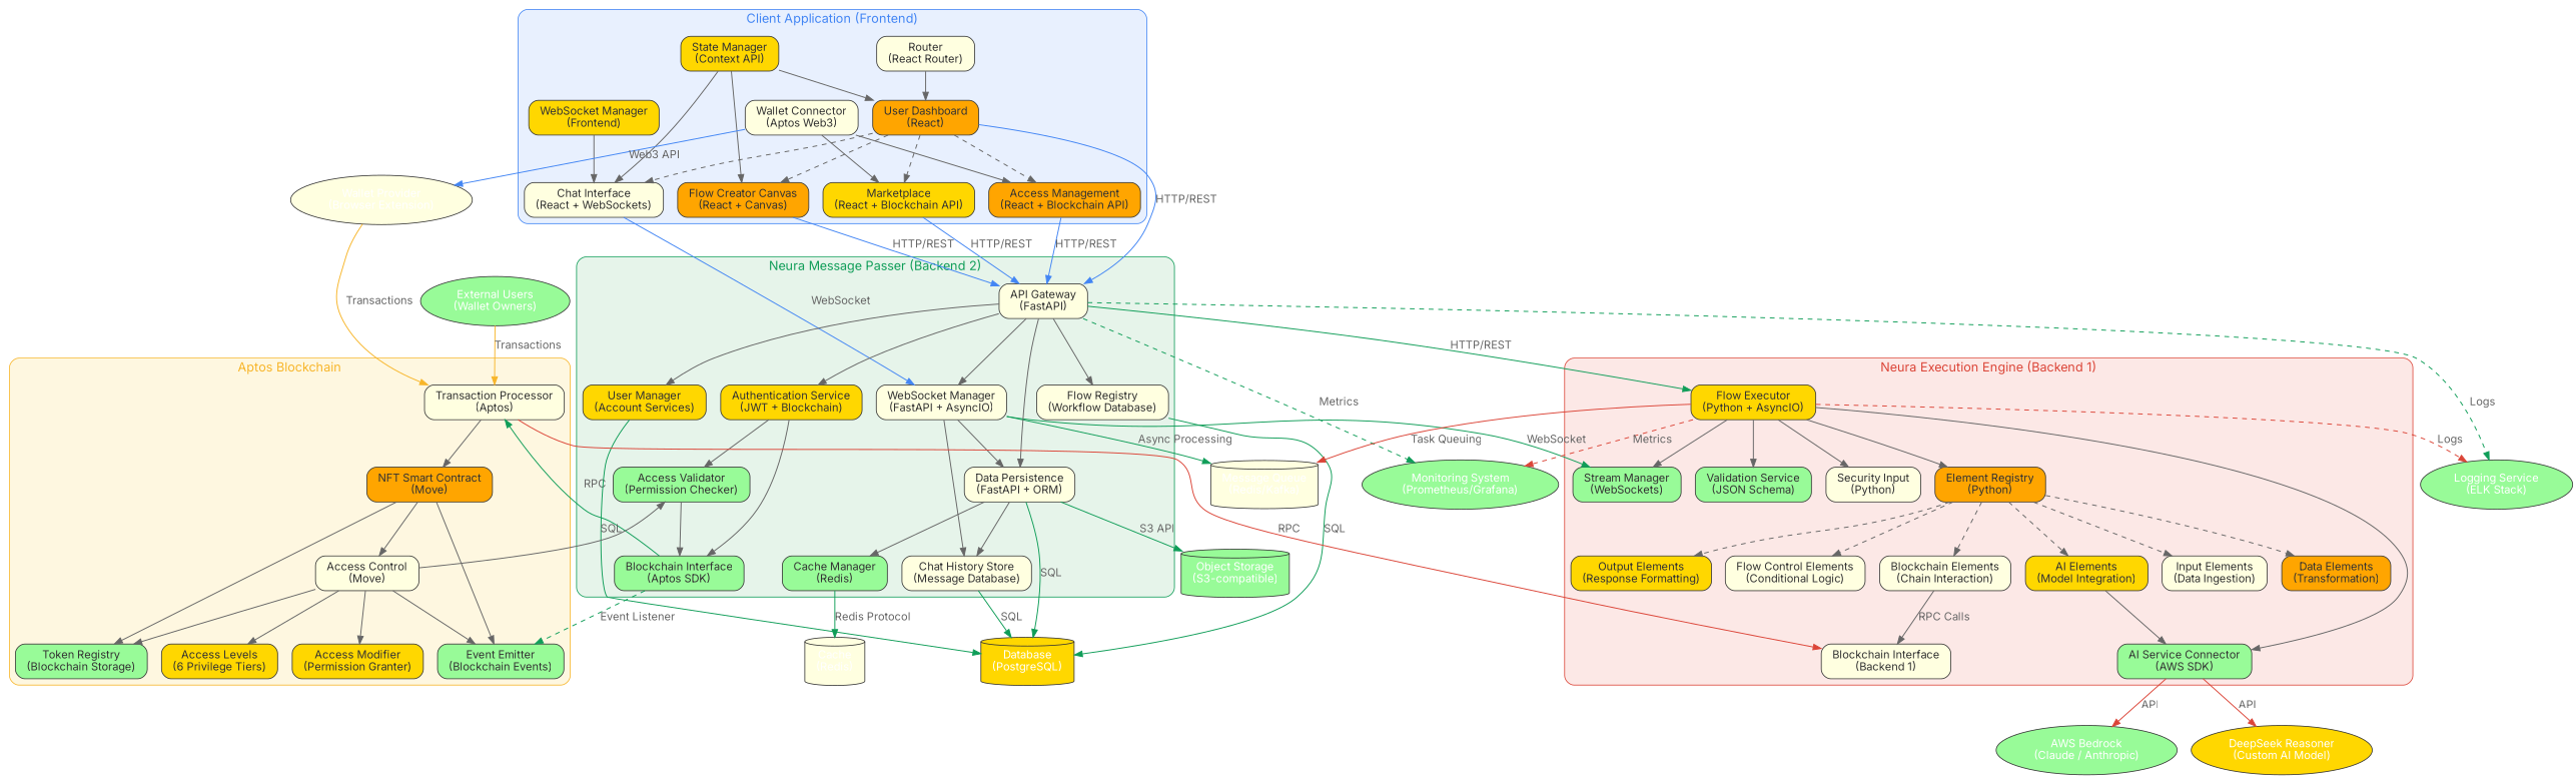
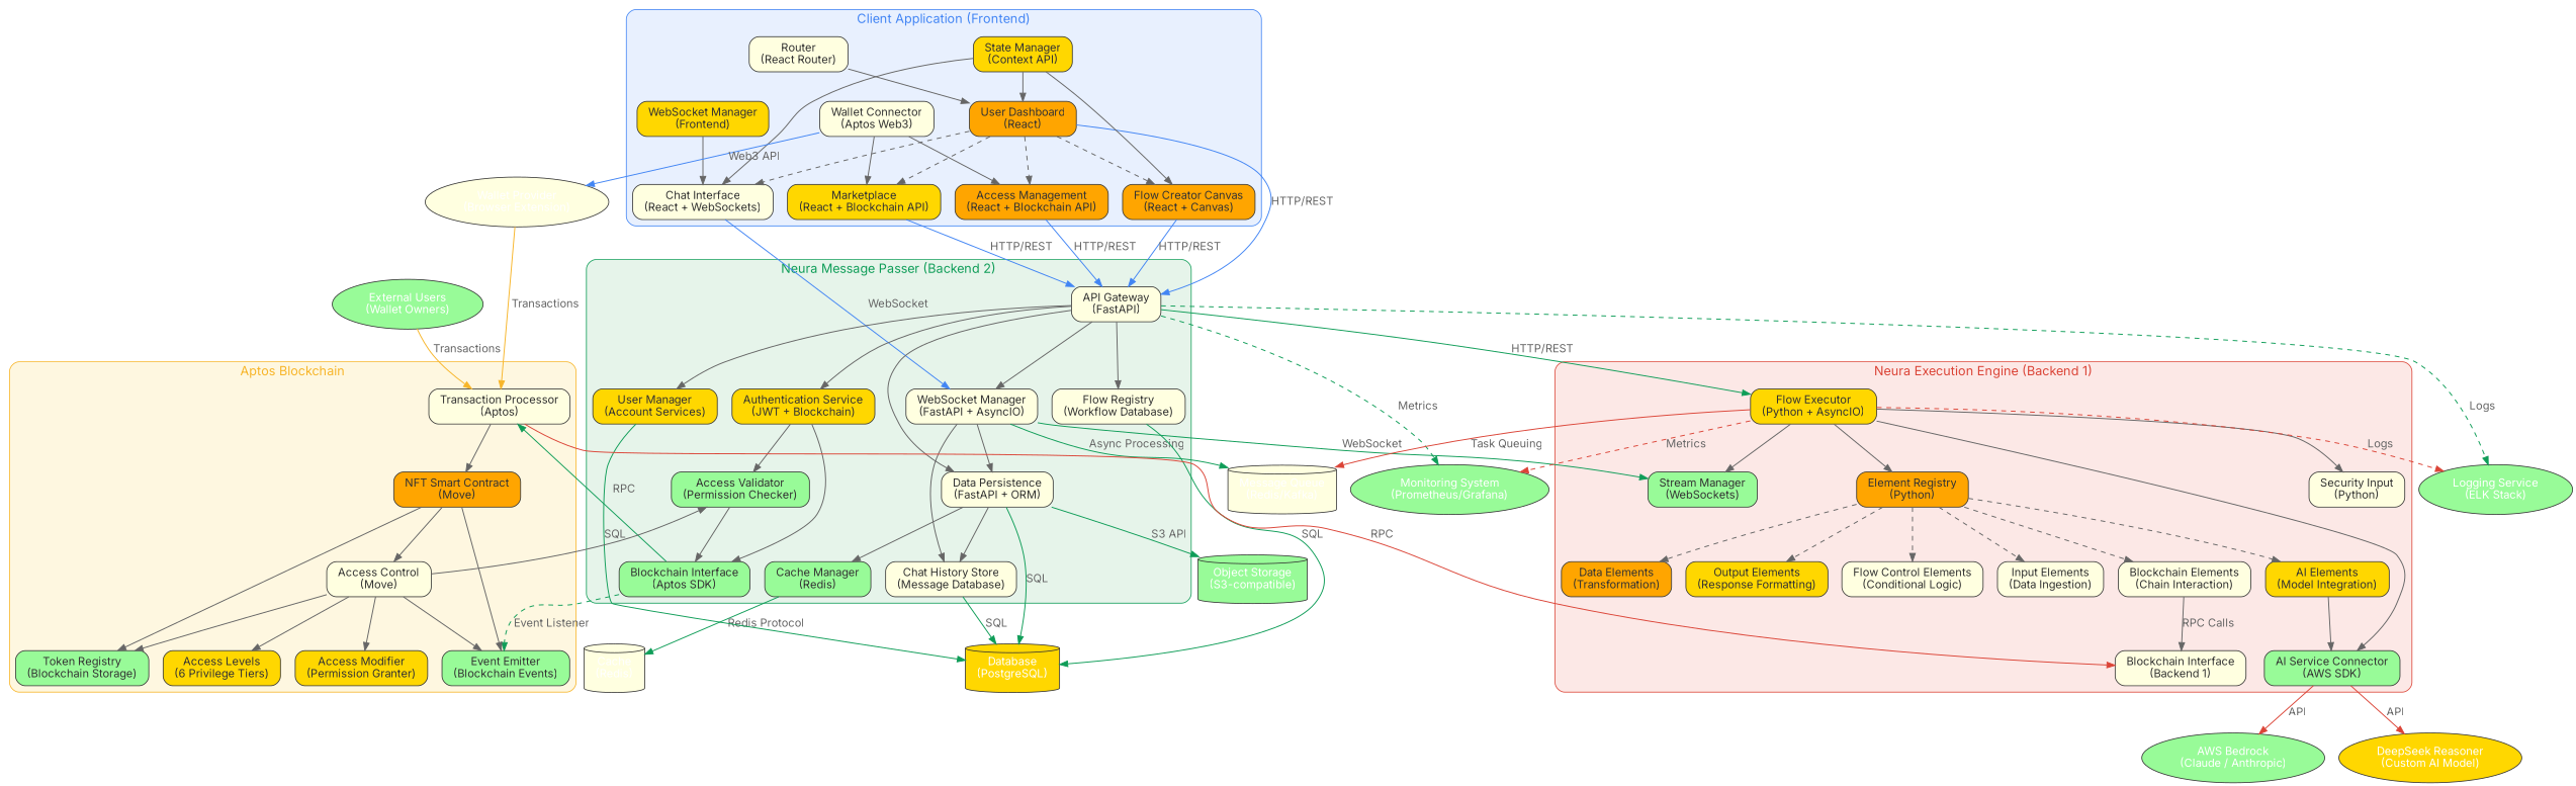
  digraph {
    bgcolor=white
    fontname=Inter
    rankdir=TB
    node [color="#333333" fillcolor=lightyellow fontcolor="#333333" fontname=Inter margin="0.2,0.1" shape=box style="rounded,filled"]
    edge [color="#666666" fontcolor="#666666" fontname=Inter penwidth=1.2]
    n1 [fillcolor=orange label="Flow Creator Canvas\n(React + Canvas)"]
    n2 [label="Chat Interface\n(React + WebSockets)"]
    n3 [fillcolor=gold label="Marketplace\n(React + Blockchain API)"]
    n4 [fillcolor=orange label="Access Management\n(React + Blockchain API)"]
    n5 [fillcolor=orange label="User Dashboard\n(React)"]
    n6 [label="Router\n(React Router)"]
    n7 [fillcolor=gold label="State Manager\n(Context API)"]
    n8 [fillcolor=gold label="WebSocket Manager\n(Frontend)"]
    n9 [label="Wallet Connector\n(Aptos Web3)"]
    n10 [fillcolor=gold label="Authentication Service\n(JWT + Blockchain)"]
    n11 [fillcolor=palegreen label="Blockchain Interface\n(Aptos SDK)"]
    n12 [fillcolor=palegreen label="Access Validator\n(Permission Checker)"]
    n13 [label="Data Persistence\n(FastAPI + ORM)"]
    n14 [fillcolor=palegreen label="Cache Manager\n(Redis)"]
    n15 [label="Chat History Store\n(Message Database)"]
    n16 [label="WebSocket Manager\n(FastAPI + AsyncIO)"]
    n17 [label="API Gateway\n(FastAPI)"]
    n18 [fillcolor=gold label="User Manager\n(Account Services)"]
    n19 [label="Flow Registry\n(Workflow Database)"]
    n20 [fillcolor=gold label="Flow Executor\n(Python + AsyncIO)"]
    n21 [fillcolor=orange label="Element Registry\n(Python)"]
    n22 [fillcolor=palegreen label="Stream Manager\n(WebSockets)"]
    n23 [fillcolor=palegreen label="AI Service Connector\n(AWS SDK)"]
-   n24 [fillcolor=palegreen label="Validation Service\n(JSON Schema)"]
    n25 [label="Security Input\n(Python)"]
    n26 [label="Flow Control Elements\n(Conditional Logic)"]
    n27 [label="Input Elements\n(Data Ingestion)"]
    n28 [fillcolor=gold label="AI Elements\n(Model Integration)"]
    n29 [fillcolor=orange label="Data Elements\n(Transformation)"]
    n30 [label="Blockchain Elements\n(Chain Interaction)"]
    n31 [fillcolor=gold label="Output Elements\n(Response Formatting)"]
    n32 [label="Blockchain Interface\n(Backend 1)"]
    n33 [fillcolor=orange label="NFT Smart Contract\n(Move)"]
    n34 [label="Access Control\n(Move)"]
    n35 [fillcolor=palegreen label="Token Registry\n(Blockchain Storage)"]
    n36 [fillcolor=palegreen label="Event Emitter\n(Blockchain Events)"]
    n37 [fillcolor=gold label="Access Levels\n(6 Privilege Tiers)"]
    n38 [fillcolor=gold label="Access Modifier\n(Permission Granter)"]
    n39 [label="Transaction Processor\n(Aptos)"]
    n40 [fontcolor=white label="Wallet Provider\n(Browser Extension)" shape=ellipse style=filled]
    n41 [fillcolor=gold fontcolor=white label="Database\n(PostgreSQL)" shape=cylinder style=filled]
    n42 [fillcolor=palegreen fontcolor=white label="Object Storage\n(S3-compatible)" shape=cylinder style=filled]
    n43 [fontcolor=white label="Cache\n(Redis)" shape=cylinder style=filled]
    n44 [fontcolor=white label="Message Queue\n(Redis/Kafka)" shape=cylinder style=filled]
    n45 [fillcolor=palegreen fontcolor=white label="Monitoring System\n(Prometheus/Grafana)" shape=ellipse style=filled]
    n46 [fillcolor=palegreen fontcolor=white label="Logging Service\n(ELK Stack)" shape=ellipse style=filled]
    n47 [fillcolor=palegreen fontcolor=white label="AWS Bedrock\n(Claude / Anthropic)" shape=ellipse style=filled]
    n48 [fillcolor=gold fontcolor=white label="DeepSeek Reasoner\n(Custom AI Model)" shape=ellipse style=filled]
    n49 [fillcolor=palegreen fontcolor=white label="External Users\n(Wallet Owners)" shape=ellipse style=filled]
    subgraph cluster_1 {
      color="#4285F4"
      fillcolor="#E8F0FE"
      fontcolor="#4285F4"
      fontsize=16
      label="Client Application (Frontend)"
      style="rounded,filled"
      n1
      n2
      n3
      n4
      n5
      n6
      n7
      n8
      n9
    }
    subgraph cluster_2 {
      color="#0F9D58"
      fillcolor="#E6F4EA"
      fontcolor="#0F9D58"
      fontsize=16
      label="Neura Message Passer (Backend 2)"
      style="rounded,filled"
      n10
      n11
      n12
      n13
      n14
      n15
      n16
      n17
      n18
      n19
    }
    subgraph cluster_3 {
      color="#DB4437"
      fillcolor="#FCE8E6"
      fontcolor="#DB4437"
      fontsize=16
      label="Neura Execution Engine (Backend 1)"
      style="rounded,filled"
      n20
      n21
      n22
      n23
-     n24
      n25
      n26
      n27
      n28
      n29
      n30
      n31
      n32
    }
    subgraph cluster_4 {
      color="#F7B529"
      fillcolor="#FEF7E0"
      fontcolor="#F7B529"
      fontsize=16
      label="Aptos Blockchain"
      style="rounded,filled"
      n33
      n34
      n35
      n36
      n37
      n38
      n39
    }
    n1 -> n17 [color="#4285F4" label="HTTP/REST"]
    n2 -> n16 [color="#4285F4" label=WebSocket style=bold]
    n3 -> n17 [color="#4285F4" label="HTTP/REST"]
    n4 -> n17 [color="#4285F4" label="HTTP/REST"]
    n5 -> n1 [style=dashed]
    n5 -> n2 [style=dashed]
    n5 -> n3 [style=dashed]
    n5 -> n4 [style=dashed]
    n5 -> n17 [color="#4285F4" label="HTTP/REST"]
    n6 -> n5
    n7 -> n1
    n7 -> n2
    n7 -> n5
    n8 -> n2
    n9 -> n3
    n9 -> n4
    n9 -> n40 [color="#4285F4" label="Web3 API"]
    n10 -> n11
    n10 -> n12
    n11 -> n36 [color="#0F9D58" label="Event Listener" style=dashed]
    n11 -> n39 [color="#0F9D58" label=RPC]
    n12 -> n11
    n13 -> n14
    n13 -> n15
    n13 -> n41 [color="#0F9D58" label=SQL]
    n13 -> n42 [color="#0F9D58" label="S3 API"]
    n14 -> n43 [color="#0F9D58" label="Redis Protocol"]
    n15 -> n41 [color="#0F9D58" label=SQL]
    n16 -> n13
    n16 -> n15
    n16 -> n22 [color="#0F9D58" label=WebSocket style=bold]
    n16 -> n44 [color="#0F9D58" label="Async Processing"]
    n17 -> n10
    n17 -> n13
    n17 -> n16
    n17 -> n18
    n17 -> n19
    n17 -> n20 [color="#0F9D58" label="HTTP/REST"]
    n17 -> n45 [color="#0F9D58" label=Metrics style=dashed]
    n17 -> n46 [color="#0F9D58" label=Logs style=dashed]
    n18 -> n41 [color="#0F9D58" label=SQL]
    n19 -> n41 [color="#0F9D58" label=SQL]
    n20 -> n21
    n20 -> n22
    n20 -> n23
-   n20 -> n24
    n20 -> n25
    n20 -> n44 [color="#DB4437" label="Task Queuing"]
    n20 -> n45 [color="#DB4437" label=Metrics style=dashed]
    n20 -> n46 [color="#DB4437" label=Logs style=dashed]
    n21 -> n26 [style=dashed]
    n21 -> n27 [style=dashed]
    n21 -> n28 [style=dashed]
    n21 -> n29 [style=dashed]
    n21 -> n30 [style=dashed]
    n21 -> n31 [style=dashed]
    n23 -> n47 [color="#DB4437" label=API]
    n23 -> n48 [color="#DB4437" label=API]
    n28 -> n23
    n30 -> n32 [label="RPC Calls"]
    n33 -> n34
    n33 -> n35
    n33 -> n36
    n34 -> n12
    n34 -> n35
    n34 -> n36
    n34 -> n37
    n34 -> n38
    n39 -> n32 [color="#DB4437" label=RPC]
    n39 -> n33
    n40 -> n39 [color="#F7B529" label=Transactions]
    n49 -> n39 [color="#F7B529" label=Transactions]
  }
